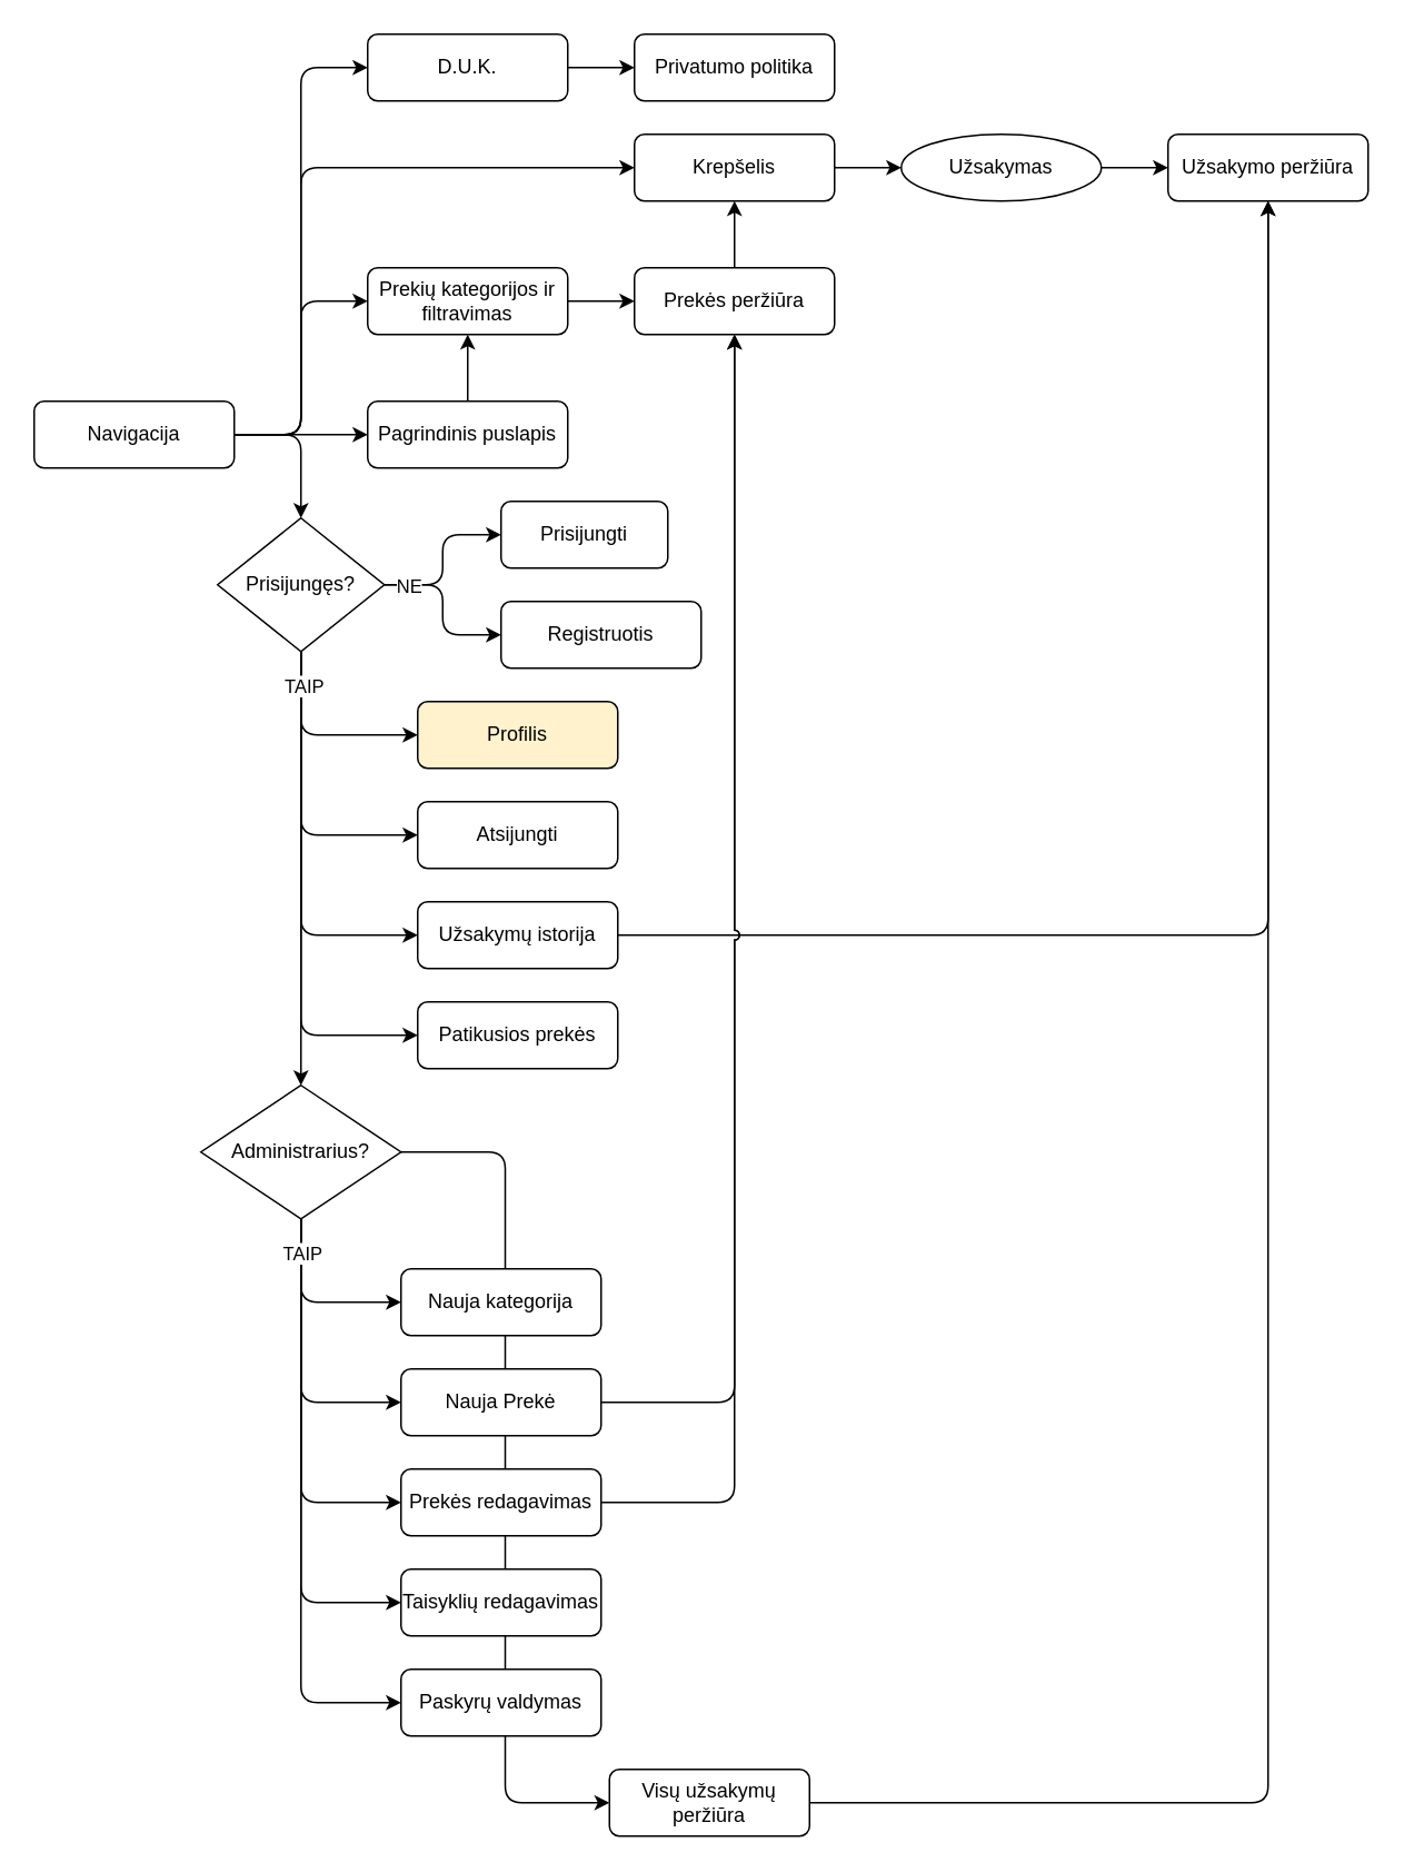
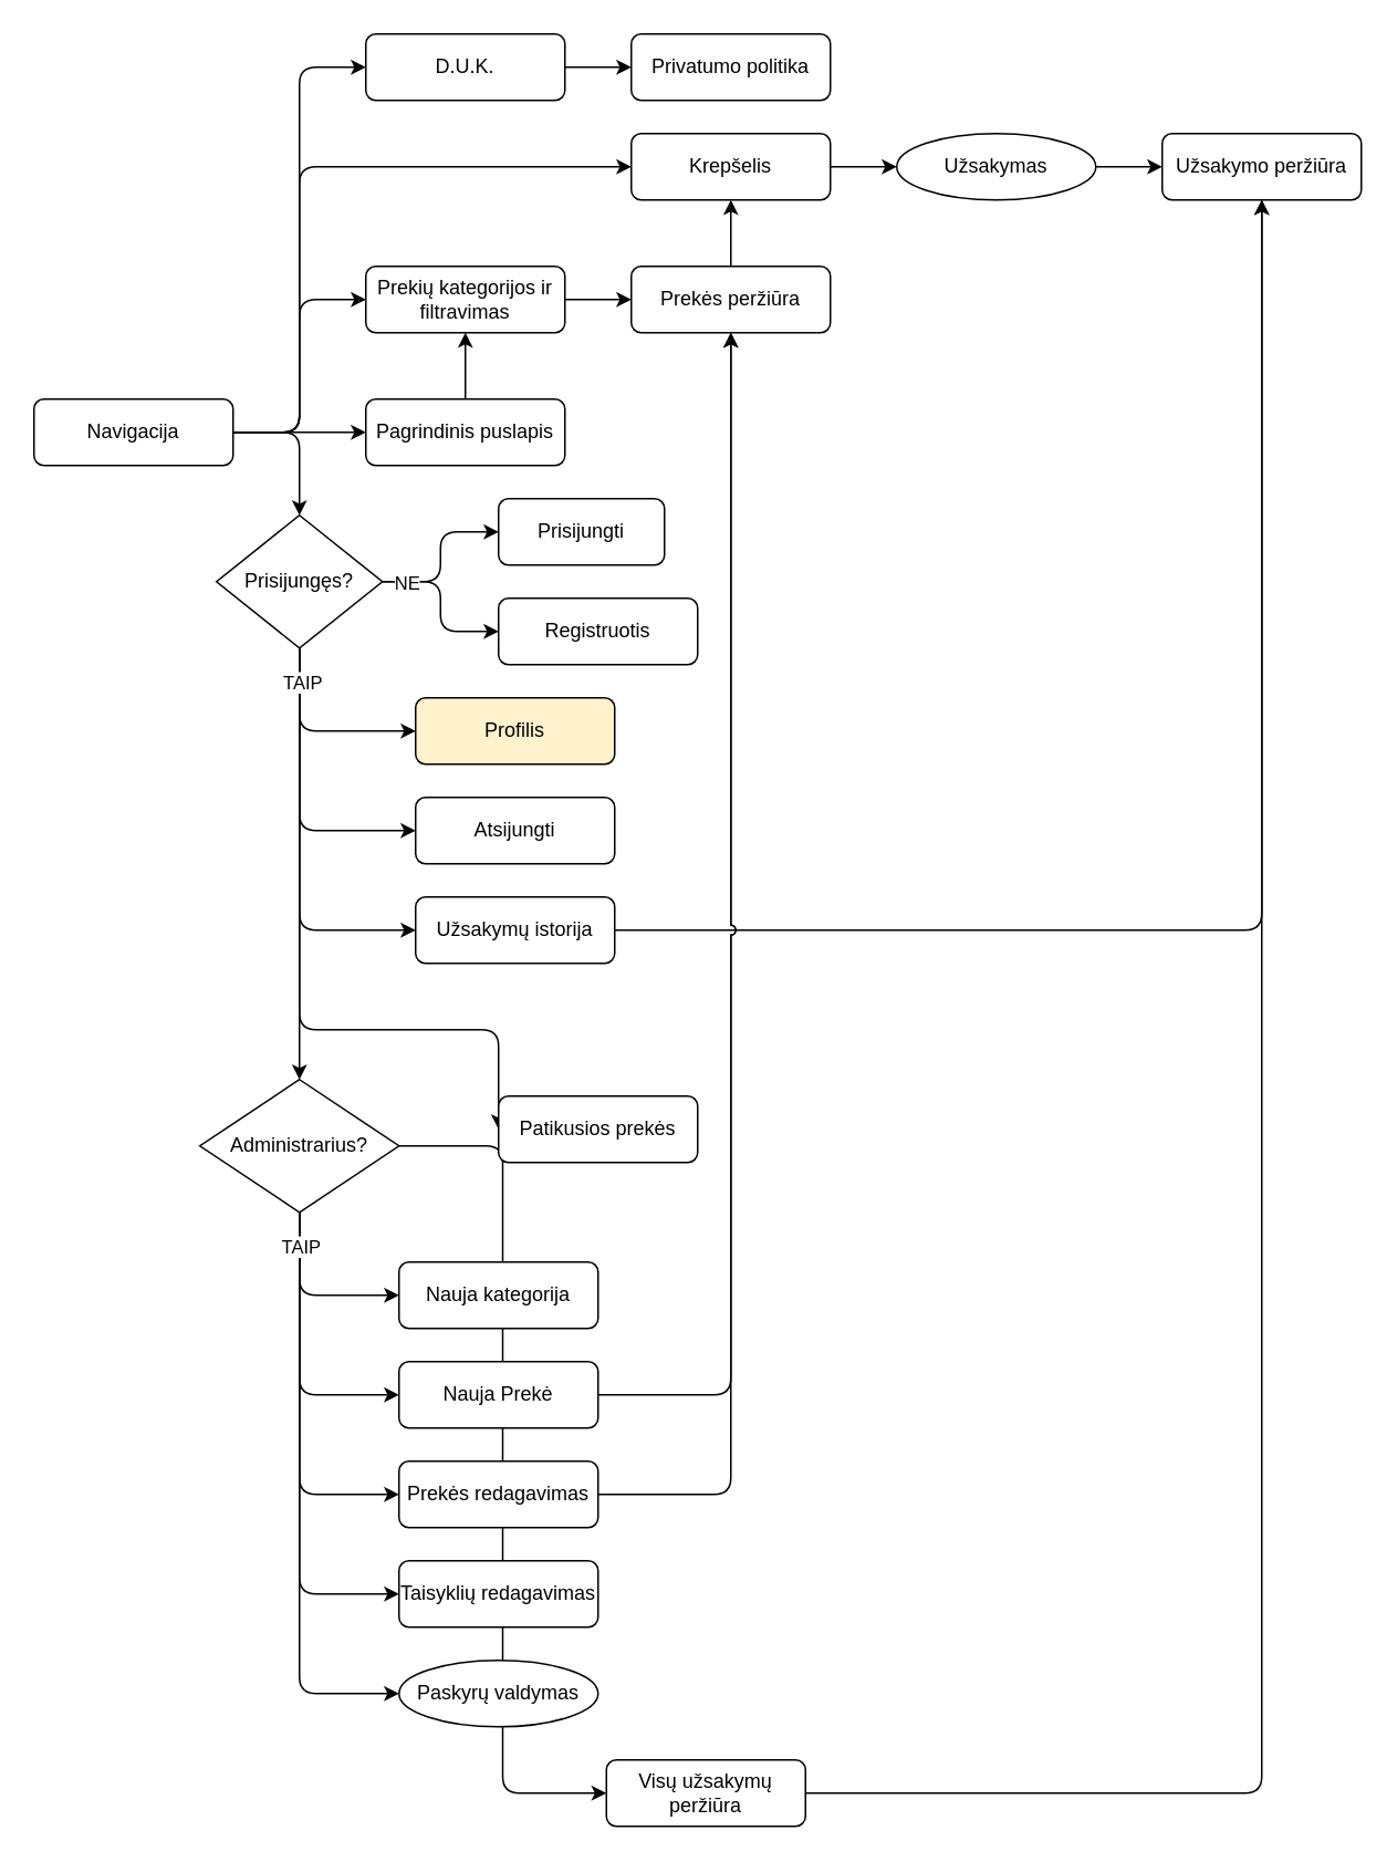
  <mxCell id="0" />
  <mxCell id="1" parent="0" />
  <mxCell id="2" style="edgeStyle=orthogonalEdgeStyle;jumpStyle=arc;html=1;entryX=0;entryY=0.5;entryDx=0;entryDy=0;" edge="1" parent="1" source="22" target="55"><mxGeometry relative="1" as="geometry" /></mxCell>
  <mxCell id="3" style="edgeStyle=orthogonalEdgeStyle;html=1;entryX=0;entryY=0.5;entryDx=0;entryDy=0;" edge="1" parent="1" source="15" target="5"><mxGeometry relative="1" as="geometry"><Array as="points"><mxPoint x="180" y="620" /></Array></mxGeometry></mxCell>
  <mxCell id="4" style="edgeStyle=orthogonalEdgeStyle;html=1;entryX=0;entryY=0.5;entryDx=0;entryDy=0;" edge="1" parent="1" source="15" target="7"><mxGeometry relative="1" as="geometry"><Array as="points"><mxPoint x="180" y="560" /></Array></mxGeometry></mxCell>
- <mxCell id="5" value="Patikusios prekės" style="rounded=1;whiteSpace=wrap;html=1;" vertex="1" parent="1"><mxGeometry x="250" y="600" width="120" height="40" as="geometry" /></mxCell>
+ <mxCell id="5" value="Patikusios prekės" style="rounded=1;whiteSpace=wrap;html=1;" vertex="1" parent="1"><mxGeometry x="300" y="660" width="120" height="40" as="geometry" /></mxCell>
  <mxCell id="6" style="edgeStyle=orthogonalEdgeStyle;html=1;entryX=0.5;entryY=1;entryDx=0;entryDy=0;" edge="1" parent="1" source="7" target="46"><mxGeometry relative="1" as="geometry" /></mxCell>
  <mxCell id="7" value="Užsakymų istorija" style="rounded=1;whiteSpace=wrap;html=1;" vertex="1" parent="1"><mxGeometry x="250" y="540" width="120" height="40" as="geometry" /></mxCell>
  <mxCell id="8" style="edgeStyle=orthogonalEdgeStyle;html=1;entryX=0.5;entryY=0;entryDx=0;entryDy=0;" edge="1" parent="1" source="15" target="22"><mxGeometry relative="1" as="geometry" /></mxCell>
  <mxCell id="9" style="edgeStyle=orthogonalEdgeStyle;html=1;entryX=0;entryY=0.5;entryDx=0;entryDy=0;" edge="1" parent="1" source="15" target="34"><mxGeometry relative="1" as="geometry"><Array as="points"><mxPoint x="180" y="500" /></Array></mxGeometry></mxCell>
  <mxCell id="10" style="edgeStyle=orthogonalEdgeStyle;html=1;entryX=0;entryY=0.5;entryDx=0;entryDy=0;" edge="1" parent="1" source="15" target="33"><mxGeometry relative="1" as="geometry"><Array as="points"><mxPoint x="180" y="440" /></Array></mxGeometry></mxCell>
  <mxCell id="11" value="TAIP" style="edgeLabel;html=1;align=center;verticalAlign=middle;resizable=0;points=[];" vertex="1" connectable="0" parent="10"><mxGeometry x="-0.811" y="1" relative="1" as="geometry"><mxPoint y="9" as="offset" /></mxGeometry></mxCell>
  <mxCell id="12" style="edgeStyle=orthogonalEdgeStyle;html=1;entryX=0;entryY=0.5;entryDx=0;entryDy=0;" edge="1" parent="1" source="15" target="35"><mxGeometry relative="1" as="geometry" /></mxCell>
  <mxCell id="13" style="edgeStyle=orthogonalEdgeStyle;html=1;entryX=0;entryY=0.5;entryDx=0;entryDy=0;" edge="1" parent="1" source="15" target="36"><mxGeometry relative="1" as="geometry" /></mxCell>
  <mxCell id="14" value="NE" style="edgeLabel;html=1;align=center;verticalAlign=middle;resizable=0;points=[];" vertex="1" connectable="0" parent="13"><mxGeometry x="-0.896" relative="1" as="geometry"><mxPoint x="9" as="offset" /></mxGeometry></mxCell>
  <mxCell id="15" value="Prisijungęs?" style="rhombus;whiteSpace=wrap;html=1;" vertex="1" parent="1"><mxGeometry x="130" y="310" width="100" height="80" as="geometry" /></mxCell>
  <mxCell id="16" style="edgeStyle=orthogonalEdgeStyle;html=1;entryX=0;entryY=0.5;entryDx=0;entryDy=0;" edge="1" parent="1" source="22" target="47"><mxGeometry relative="1" as="geometry"><Array as="points"><mxPoint x="180" y="780" /></Array></mxGeometry></mxCell>
  <mxCell id="17" style="edgeStyle=orthogonalEdgeStyle;html=1;entryX=0;entryY=0.5;entryDx=0;entryDy=0;" edge="1" parent="1" source="22" target="49"><mxGeometry relative="1" as="geometry"><Array as="points"><mxPoint x="180" y="840" /></Array></mxGeometry></mxCell>
  <mxCell id="18" style="edgeStyle=orthogonalEdgeStyle;html=1;entryX=0;entryY=0.5;entryDx=0;entryDy=0;" edge="1" parent="1" source="22" target="51"><mxGeometry relative="1" as="geometry"><Array as="points"><mxPoint x="180" y="900" /></Array></mxGeometry></mxCell>
  <mxCell id="19" style="edgeStyle=orthogonalEdgeStyle;html=1;entryX=0;entryY=0.5;entryDx=0;entryDy=0;" edge="1" parent="1" source="22" target="53"><mxGeometry relative="1" as="geometry" /></mxCell>
  <mxCell id="20" style="edgeStyle=orthogonalEdgeStyle;html=1;entryX=0;entryY=0.5;entryDx=0;entryDy=0;" edge="1" parent="1" source="22" target="52"><mxGeometry relative="1" as="geometry" /></mxCell>
  <mxCell id="21" value="TAIP" style="edgeLabel;html=1;align=center;verticalAlign=middle;resizable=0;points=[];" vertex="1" connectable="0" parent="20"><mxGeometry x="-0.956" relative="1" as="geometry"><mxPoint y="14" as="offset" /></mxGeometry></mxCell>
  <mxCell id="22" value="Administrarius?" style="rhombus;whiteSpace=wrap;html=1;" vertex="1" parent="1"><mxGeometry x="120" y="650" width="120" height="80" as="geometry" /></mxCell>
  <mxCell id="23" style="edgeStyle=orthogonalEdgeStyle;html=1;entryX=0;entryY=0.5;entryDx=0;entryDy=0;" edge="1" parent="1" source="28" target="32"><mxGeometry relative="1" as="geometry" /></mxCell>
  <mxCell id="24" style="edgeStyle=orthogonalEdgeStyle;html=1;entryX=0;entryY=0.5;entryDx=0;entryDy=0;" edge="1" parent="1" source="28" target="30"><mxGeometry relative="1" as="geometry" /></mxCell>
  <mxCell id="25" style="edgeStyle=orthogonalEdgeStyle;html=1;entryX=0.5;entryY=0;entryDx=0;entryDy=0;" edge="1" parent="1" source="28" target="15"><mxGeometry relative="1" as="geometry"><Array as="points"><mxPoint x="180" y="260" /></Array></mxGeometry></mxCell>
  <mxCell id="26" style="edgeStyle=orthogonalEdgeStyle;html=1;entryX=0;entryY=0.5;entryDx=0;entryDy=0;" edge="1" parent="1" source="28" target="40"><mxGeometry relative="1" as="geometry" /></mxCell>
  <mxCell id="27" style="edgeStyle=orthogonalEdgeStyle;html=1;entryX=0;entryY=0.5;entryDx=0;entryDy=0;" edge="1" parent="1" source="28" target="43"><mxGeometry relative="1" as="geometry"><Array as="points"><mxPoint x="180" y="260" /><mxPoint x="180" y="100" /></Array></mxGeometry></mxCell>
  <mxCell id="28" value="Navigacija" style="rounded=1;whiteSpace=wrap;html=1;" vertex="1" parent="1"><mxGeometry x="20" y="240" width="120" height="40" as="geometry" /></mxCell>
  <mxCell id="29" value="" style="edgeStyle=none;html=1;" edge="1" parent="1" source="30" target="32"><mxGeometry relative="1" as="geometry" /></mxCell>
  <mxCell id="30" value="Pagrindinis puslapis" style="rounded=1;whiteSpace=wrap;html=1;" vertex="1" parent="1"><mxGeometry x="220" y="240" width="120" height="40" as="geometry" /></mxCell>
  <mxCell id="31" value="" style="edgeStyle=orthogonalEdgeStyle;html=1;" edge="1" parent="1" source="32" target="38"><mxGeometry relative="1" as="geometry" /></mxCell>
  <mxCell id="32" value="Prekių kategorijos ir filtravimas" style="rounded=1;whiteSpace=wrap;html=1;" vertex="1" parent="1"><mxGeometry x="220" y="160" width="120" height="40" as="geometry" /></mxCell>
  <mxCell id="33" value="Profilis" style="rounded=1;whiteSpace=wrap;html=1;fillColor=#fff2cc;" vertex="1" parent="1"><mxGeometry x="250" y="420" width="120" height="40" as="geometry" /></mxCell>
  <mxCell id="34" value="Atsijungti" style="rounded=1;whiteSpace=wrap;html=1;" vertex="1" parent="1"><mxGeometry x="250" y="480" width="120" height="40" as="geometry" /></mxCell>
  <mxCell id="35" value="Prisijungti" style="rounded=1;whiteSpace=wrap;html=1;" vertex="1" parent="1"><mxGeometry x="300" y="300" width="100" height="40" as="geometry" /></mxCell>
  <mxCell id="36" value="Registruotis" style="rounded=1;whiteSpace=wrap;html=1;" vertex="1" parent="1"><mxGeometry x="300" y="360" width="120" height="40" as="geometry" /></mxCell>
  <mxCell id="37" value="" style="edgeStyle=orthogonalEdgeStyle;html=1;" edge="1" parent="1" source="38" target="43"><mxGeometry relative="1" as="geometry" /></mxCell>
  <mxCell id="38" value="Prekės peržiūra" style="rounded=1;whiteSpace=wrap;html=1;" vertex="1" parent="1"><mxGeometry x="380" y="160" width="120" height="40" as="geometry" /></mxCell>
  <mxCell id="39" style="edgeStyle=orthogonalEdgeStyle;html=1;entryX=0;entryY=0.5;entryDx=0;entryDy=0;" edge="1" parent="1" source="40" target="41"><mxGeometry relative="1" as="geometry" /></mxCell>
  <mxCell id="40" value="D.U.K." style="rounded=1;whiteSpace=wrap;html=1;" vertex="1" parent="1"><mxGeometry x="220" y="20" width="120" height="40" as="geometry" /></mxCell>
  <mxCell id="41" value="Privatumo politika" style="rounded=1;whiteSpace=wrap;html=1;" vertex="1" parent="1"><mxGeometry x="380" y="20" width="120" height="40" as="geometry" /></mxCell>
  <mxCell id="42" value="" style="edgeStyle=orthogonalEdgeStyle;html=1;" edge="1" parent="1" source="43" target="45"><mxGeometry relative="1" as="geometry" /></mxCell>
  <mxCell id="43" value="Krepšelis" style="rounded=1;whiteSpace=wrap;html=1;" vertex="1" parent="1"><mxGeometry x="380" y="80" width="120" height="40" as="geometry" /></mxCell>
  <mxCell id="44" value="" style="edgeStyle=orthogonalEdgeStyle;html=1;" edge="1" parent="1" source="45" target="46"><mxGeometry relative="1" as="geometry" /></mxCell>
  <mxCell id="45" value="Užsakymas" style="ellipse;whiteSpace=wrap;html=1;" vertex="1" parent="1"><mxGeometry x="540" y="80" width="120" height="40" as="geometry" /></mxCell>
  <mxCell id="46" value="Užsakymo peržiūra" style="rounded=1;whiteSpace=wrap;html=1;" vertex="1" parent="1"><mxGeometry x="700" y="80" width="120" height="40" as="geometry" /></mxCell>
  <mxCell id="47" value="Nauja kategorija" style="rounded=1;whiteSpace=wrap;html=1;" vertex="1" parent="1"><mxGeometry x="240" y="760" width="120" height="40" as="geometry" /></mxCell>
  <mxCell id="48" style="edgeStyle=orthogonalEdgeStyle;jumpStyle=arc;html=1;entryX=0.5;entryY=1;entryDx=0;entryDy=0;" edge="1" parent="1" source="49" target="38"><mxGeometry relative="1" as="geometry" /></mxCell>
  <mxCell id="49" value="Nauja Prekė" style="rounded=1;whiteSpace=wrap;html=1;" vertex="1" parent="1"><mxGeometry x="240" y="820" width="120" height="40" as="geometry" /></mxCell>
  <mxCell id="50" style="edgeStyle=orthogonalEdgeStyle;html=1;entryX=0.5;entryY=1;entryDx=0;entryDy=0;jumpStyle=arc;" edge="1" parent="1" source="51" target="38"><mxGeometry relative="1" as="geometry" /></mxCell>
  <mxCell id="51" value="Prekės redagavimas" style="rounded=1;whiteSpace=wrap;html=1;" vertex="1" parent="1"><mxGeometry x="240" y="880" width="120" height="40" as="geometry" /></mxCell>
  <mxCell id="52" value="Taisyklių redagavimas" style="rounded=1;whiteSpace=wrap;html=1;" vertex="1" parent="1"><mxGeometry x="240" y="940" width="120" height="40" as="geometry" /></mxCell>
- <mxCell id="53" value="Paskyrų valdymas" style="rounded=1;whiteSpace=wrap;html=1;" vertex="1" parent="1"><mxGeometry x="240" y="1000" width="120" height="40" as="geometry" /></mxCell>
+ <mxCell id="53" value="Paskyrų valdymas" style="ellipse;whiteSpace=wrap;html=1;" vertex="1" parent="1"><mxGeometry x="240" y="1000" width="120" height="40" as="geometry" /></mxCell>
  <mxCell id="54" style="edgeStyle=orthogonalEdgeStyle;jumpStyle=arc;html=1;entryX=0.5;entryY=1;entryDx=0;entryDy=0;" edge="1" parent="1" source="55" target="46"><mxGeometry relative="1" as="geometry"><Array as="points"><mxPoint x="760" y="1080" /></Array></mxGeometry></mxCell>
  <mxCell id="55" value="Visų užsakymų peržiūra" style="rounded=1;whiteSpace=wrap;html=1;" vertex="1" parent="1"><mxGeometry x="365" y="1060" width="120" height="40" as="geometry" /></mxCell>
